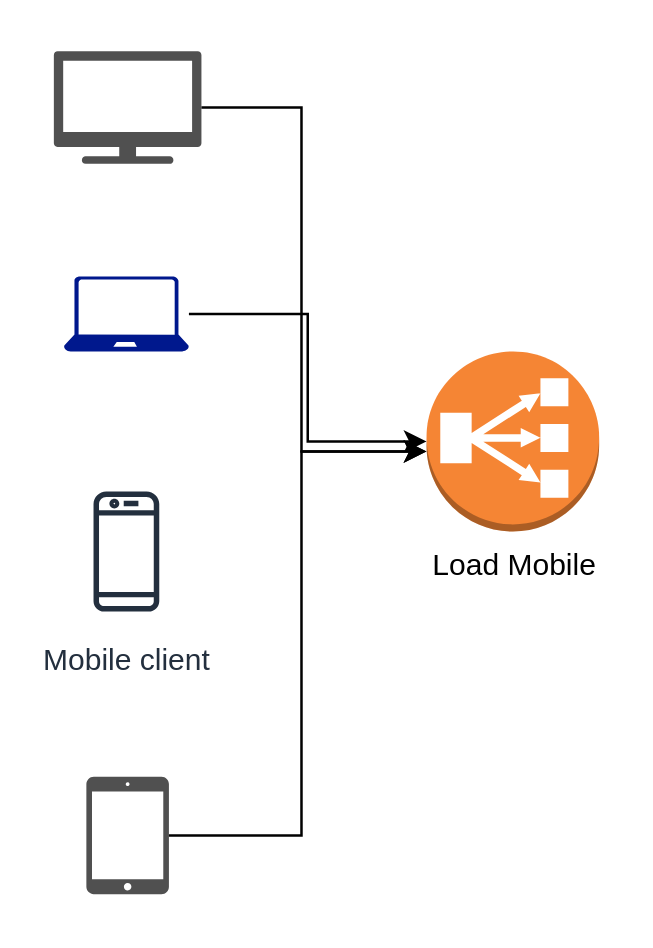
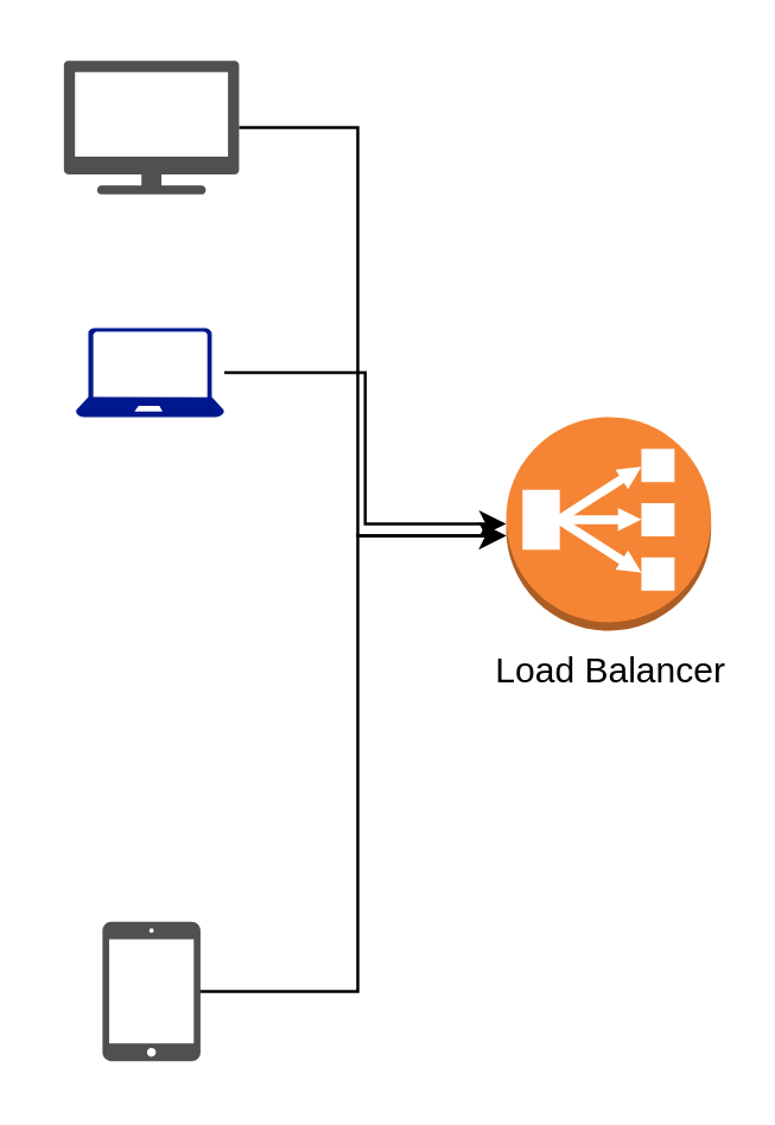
  <mxCell id="0" />
  <mxCell id="1" parent="0" />
  <mxCell id="2" value="" style="group" vertex="1" connectable="0" parent="1"><mxGeometry x="20" y="20" width="60" height="337" as="geometry" /></mxCell>
  <mxCell id="3" value="" style="aspect=fixed;pointerEvents=1;shadow=0;dashed=0;html=1;strokeColor=none;labelPosition=center;verticalLabelPosition=bottom;verticalAlign=top;align=center;fillColor=#00188D;shape=mxgraph.azure.laptop" vertex="1" parent="2"><mxGeometry x="5" y="90" width="50" height="30" as="geometry" /></mxCell>
- <mxCell id="4" value="Mobile client" style="outlineConnect=0;fontColor=#232F3E;gradientColor=none;strokeColor=#232F3E;fillColor=#ffffff;dashed=0;verticalLabelPosition=bottom;verticalAlign=top;align=center;html=1;fontSize=12;fontStyle=0;aspect=fixed;shape=mxgraph.aws4.resourceIcon;resIcon=mxgraph.aws4.mobile_client;" vertex="1" parent="2"><mxGeometry y="170" width="60" height="60" as="geometry" /></mxCell>
  <mxCell id="5" value="" style="pointerEvents=1;shadow=0;dashed=0;html=1;strokeColor=none;fillColor=#505050;labelPosition=center;verticalLabelPosition=bottom;verticalAlign=top;outlineConnect=0;align=center;shape=mxgraph.office.devices.ipad_mini;" vertex="1" parent="2"><mxGeometry x="14" y="290" width="33" height="47" as="geometry" /></mxCell>
  <mxCell id="6" value="" style="pointerEvents=1;shadow=0;dashed=0;html=1;strokeColor=none;fillColor=#505050;labelPosition=center;verticalLabelPosition=bottom;verticalAlign=top;outlineConnect=0;align=center;shape=mxgraph.office.devices.tv;" vertex="1" parent="2"><mxGeometry x="1" width="59" height="45" as="geometry" /></mxCell>
- <mxCell id="7" value="Load Mobile" style="outlineConnect=0;dashed=0;verticalLabelPosition=bottom;verticalAlign=top;align=center;html=1;shape=mxgraph.aws3.classic_load_balancer;fillColor=#F58534;gradientColor=none;shadow=0;" vertex="1" parent="1"><mxGeometry x="170" y="140" width="69" height="72" as="geometry" /></mxCell>
+ <mxCell id="7" value="Load Balancer" style="outlineConnect=0;dashed=0;verticalLabelPosition=bottom;verticalAlign=top;align=center;html=1;shape=mxgraph.aws3.classic_load_balancer;fillColor=#F58534;gradientColor=none;shadow=0;" vertex="1" parent="1"><mxGeometry x="170" y="140" width="69" height="72" as="geometry" /></mxCell>
  <mxCell id="8" style="edgeStyle=orthogonalEdgeStyle;rounded=0;orthogonalLoop=1;jettySize=auto;html=1;" edge="1" parent="1" source="3" target="7"><mxGeometry relative="1" as="geometry" /></mxCell>
  <mxCell id="9" style="edgeStyle=orthogonalEdgeStyle;rounded=0;orthogonalLoop=1;jettySize=auto;html=1;" edge="1" parent="1" source="6"><mxGeometry relative="1" as="geometry"><mxPoint x="170" y="180" as="targetPoint" /><Array as="points"><mxPoint x="120" y="43" /><mxPoint x="120" y="180" /></Array></mxGeometry></mxCell>
  <mxCell id="10" style="edgeStyle=orthogonalEdgeStyle;rounded=0;orthogonalLoop=1;jettySize=auto;html=1;" edge="1" parent="1" source="5"><mxGeometry relative="1" as="geometry"><mxPoint x="170" y="180" as="targetPoint" /><Array as="points"><mxPoint x="120" y="334" /><mxPoint x="120" y="180" /></Array></mxGeometry></mxCell>
